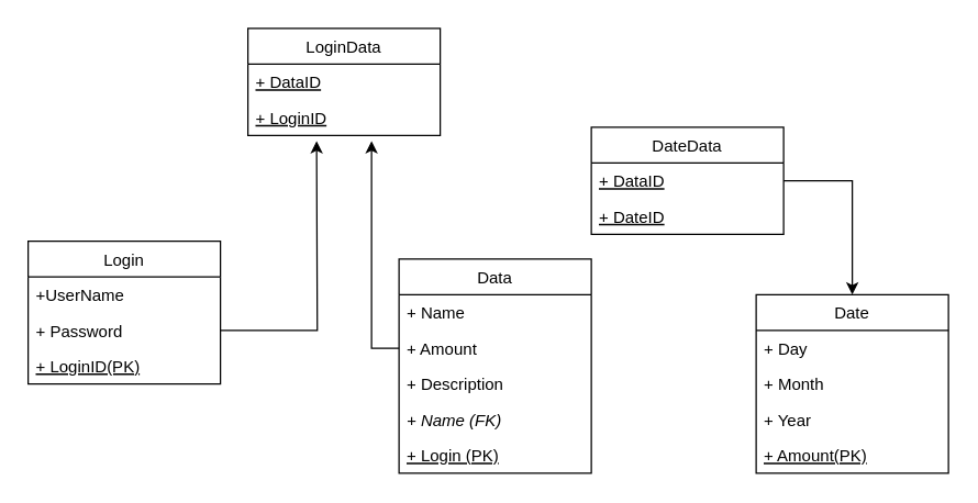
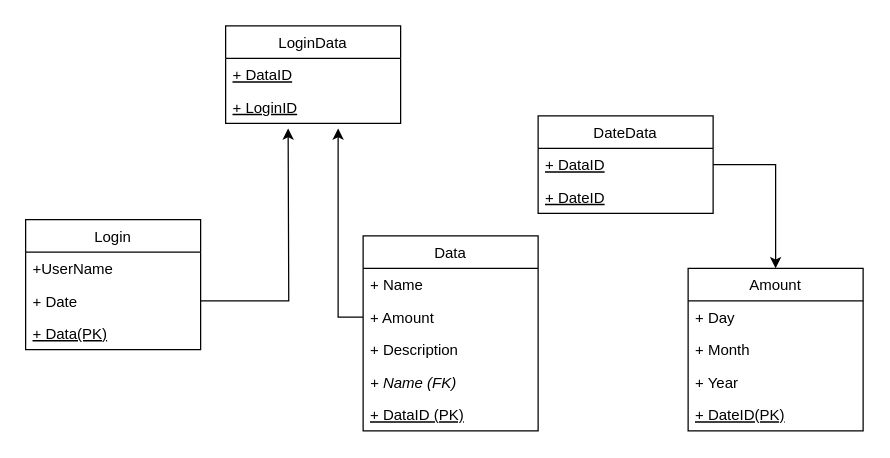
  <mxCell id="0" />
  <mxCell id="1" parent="0" />
  <mxCell id="2" value="Login" style="swimlane;fontStyle=0;childLayout=stackLayout;horizontal=1;startSize=26;fillColor=none;horizontalStack=0;resizeParent=1;resizeParentMax=0;resizeLast=0;collapsible=1;marginBottom=0;" parent="1" vertex="1"><mxGeometry x="20" y="175" width="140" height="104" as="geometry" /></mxCell>
  <mxCell id="3" value="+UserName" style="text;strokeColor=none;fillColor=none;align=left;verticalAlign=top;spacingLeft=4;spacingRight=4;overflow=hidden;rotatable=0;points=[[0,0.5],[1,0.5]];portConstraint=eastwest;" parent="2" vertex="1"><mxGeometry y="26" width="140" height="26" as="geometry" /></mxCell>
- <mxCell id="4" value="+ Password" style="text;strokeColor=none;fillColor=none;align=left;verticalAlign=top;spacingLeft=4;spacingRight=4;overflow=hidden;rotatable=0;points=[[0,0.5],[1,0.5]];portConstraint=eastwest;" parent="2" vertex="1"><mxGeometry y="52" width="140" height="26" as="geometry" /></mxCell>
- <mxCell id="5" value="+ LoginID(PK)" style="text;strokeColor=none;fillColor=none;align=left;verticalAlign=top;spacingLeft=4;spacingRight=4;overflow=hidden;rotatable=0;points=[[0,0.5],[1,0.5]];portConstraint=eastwest;fontStyle=4" parent="2" vertex="1"><mxGeometry y="78" width="140" height="26" as="geometry" /></mxCell>
+ <mxCell id="4" value="+ Date" style="text;strokeColor=none;fillColor=none;align=left;verticalAlign=top;spacingLeft=4;spacingRight=4;overflow=hidden;rotatable=0;points=[[0,0.5],[1,0.5]];portConstraint=eastwest;" parent="2" vertex="1"><mxGeometry y="52" width="140" height="26" as="geometry" /></mxCell>
+ <mxCell id="5" value="+ Data(PK)" style="text;strokeColor=none;fillColor=none;align=left;verticalAlign=top;spacingLeft=4;spacingRight=4;overflow=hidden;rotatable=0;points=[[0,0.5],[1,0.5]];portConstraint=eastwest;fontStyle=4" parent="2" vertex="1"><mxGeometry y="78" width="140" height="26" as="geometry" /></mxCell>
  <mxCell id="6" value="Data" style="swimlane;fontStyle=0;childLayout=stackLayout;horizontal=1;startSize=26;fillColor=none;horizontalStack=0;resizeParent=1;resizeParentMax=0;resizeLast=0;collapsible=1;marginBottom=0;" parent="1" vertex="1"><mxGeometry x="290" y="188" width="140" height="156" as="geometry" /></mxCell>
  <mxCell id="7" value="+ Name" style="text;strokeColor=none;fillColor=none;align=left;verticalAlign=top;spacingLeft=4;spacingRight=4;overflow=hidden;rotatable=0;points=[[0,0.5],[1,0.5]];portConstraint=eastwest;" parent="6" vertex="1"><mxGeometry y="26" width="140" height="26" as="geometry" /></mxCell>
  <mxCell id="8" value="+ Amount" style="text;strokeColor=none;fillColor=none;align=left;verticalAlign=top;spacingLeft=4;spacingRight=4;overflow=hidden;rotatable=0;points=[[0,0.5],[1,0.5]];portConstraint=eastwest;" parent="6" vertex="1"><mxGeometry y="52" width="140" height="26" as="geometry" /></mxCell>
  <mxCell id="9" value="+ Description&#10;" style="text;strokeColor=none;fillColor=none;align=left;verticalAlign=top;spacingLeft=4;spacingRight=4;overflow=hidden;rotatable=0;points=[[0,0.5],[1,0.5]];portConstraint=eastwest;" parent="6" vertex="1"><mxGeometry y="78" width="140" height="26" as="geometry" /></mxCell>
  <mxCell id="10" value="+ Name (FK)" style="text;strokeColor=none;fillColor=none;align=left;verticalAlign=top;spacingLeft=4;spacingRight=4;overflow=hidden;rotatable=0;points=[[0,0.5],[1,0.5]];portConstraint=eastwest;fontStyle=2" parent="6" vertex="1"><mxGeometry y="104" width="140" height="26" as="geometry" /></mxCell>
- <mxCell id="11" value="+ Login (PK)" style="text;strokeColor=none;fillColor=none;align=left;verticalAlign=top;spacingLeft=4;spacingRight=4;overflow=hidden;rotatable=0;points=[[0,0.5],[1,0.5]];portConstraint=eastwest;fontStyle=4" parent="6" vertex="1"><mxGeometry y="130" width="140" height="26" as="geometry" /></mxCell>
- <mxCell id="12" value="Date" style="swimlane;fontStyle=0;childLayout=stackLayout;horizontal=1;startSize=26;fillColor=none;horizontalStack=0;resizeParent=1;resizeParentMax=0;resizeLast=0;collapsible=1;marginBottom=0;" parent="1" vertex="1"><mxGeometry x="550" y="214" width="140" height="130" as="geometry" /></mxCell>
+ <mxCell id="11" value="+ DataID (PK)" style="text;strokeColor=none;fillColor=none;align=left;verticalAlign=top;spacingLeft=4;spacingRight=4;overflow=hidden;rotatable=0;points=[[0,0.5],[1,0.5]];portConstraint=eastwest;fontStyle=4" parent="6" vertex="1"><mxGeometry y="130" width="140" height="26" as="geometry" /></mxCell>
+ <mxCell id="12" value="Amount" style="swimlane;fontStyle=0;childLayout=stackLayout;horizontal=1;startSize=26;fillColor=none;horizontalStack=0;resizeParent=1;resizeParentMax=0;resizeLast=0;collapsible=1;marginBottom=0;" parent="1" vertex="1"><mxGeometry x="550" y="214" width="140" height="130" as="geometry" /></mxCell>
  <mxCell id="13" value="+ Day" style="text;strokeColor=none;fillColor=none;align=left;verticalAlign=top;spacingLeft=4;spacingRight=4;overflow=hidden;rotatable=0;points=[[0,0.5],[1,0.5]];portConstraint=eastwest;" parent="12" vertex="1"><mxGeometry y="26" width="140" height="26" as="geometry" /></mxCell>
  <mxCell id="14" value="+ Month " style="text;strokeColor=none;fillColor=none;align=left;verticalAlign=top;spacingLeft=4;spacingRight=4;overflow=hidden;rotatable=0;points=[[0,0.5],[1,0.5]];portConstraint=eastwest;" parent="12" vertex="1"><mxGeometry y="52" width="140" height="26" as="geometry" /></mxCell>
  <mxCell id="15" value="+ Year" style="text;strokeColor=none;fillColor=none;align=left;verticalAlign=top;spacingLeft=4;spacingRight=4;overflow=hidden;rotatable=0;points=[[0,0.5],[1,0.5]];portConstraint=eastwest;" parent="12" vertex="1"><mxGeometry y="78" width="140" height="26" as="geometry" /></mxCell>
- <mxCell id="16" value="+ Amount(PK)" style="text;strokeColor=none;fillColor=none;align=left;verticalAlign=top;spacingLeft=4;spacingRight=4;overflow=hidden;rotatable=0;points=[[0,0.5],[1,0.5]];portConstraint=eastwest;fontStyle=4" parent="12" vertex="1"><mxGeometry y="104" width="140" height="26" as="geometry" /></mxCell>
+ <mxCell id="16" value="+ DateID(PK)" style="text;strokeColor=none;fillColor=none;align=left;verticalAlign=top;spacingLeft=4;spacingRight=4;overflow=hidden;rotatable=0;points=[[0,0.5],[1,0.5]];portConstraint=eastwest;fontStyle=4" parent="12" vertex="1"><mxGeometry y="104" width="140" height="26" as="geometry" /></mxCell>
  <mxCell id="17" style="edgeStyle=orthogonalEdgeStyle;rounded=0;orthogonalLoop=1;jettySize=auto;html=1;exitX=1;exitY=0.5;exitDx=0;exitDy=0;" parent="1" source="4" edge="1"><mxGeometry relative="1" as="geometry"><mxPoint x="230" y="102" as="targetPoint" /></mxGeometry></mxCell>
  <mxCell id="18" style="edgeStyle=orthogonalEdgeStyle;rounded=0;orthogonalLoop=1;jettySize=auto;html=1;exitX=0;exitY=0.5;exitDx=0;exitDy=0;" parent="1" source="8" edge="1"><mxGeometry relative="1" as="geometry"><mxPoint x="270" y="102" as="targetPoint" /></mxGeometry></mxCell>
  <mxCell id="19" value="LoginData" style="swimlane;fontStyle=0;childLayout=stackLayout;horizontal=1;startSize=26;fillColor=none;horizontalStack=0;resizeParent=1;resizeParentMax=0;resizeLast=0;collapsible=1;marginBottom=0;" parent="1" vertex="1"><mxGeometry x="180" y="20" width="140" height="78" as="geometry" /></mxCell>
  <mxCell id="20" value="+ DataID" style="text;strokeColor=none;fillColor=none;align=left;verticalAlign=top;spacingLeft=4;spacingRight=4;overflow=hidden;rotatable=0;points=[[0,0.5],[1,0.5]];portConstraint=eastwest;fontStyle=4" parent="19" vertex="1"><mxGeometry y="26" width="140" height="26" as="geometry" /></mxCell>
  <mxCell id="21" value="+ LoginID" style="text;strokeColor=none;fillColor=none;align=left;verticalAlign=top;spacingLeft=4;spacingRight=4;overflow=hidden;rotatable=0;points=[[0,0.5],[1,0.5]];portConstraint=eastwest;fontStyle=4" parent="19" vertex="1"><mxGeometry y="52" width="140" height="26" as="geometry" /></mxCell>
  <mxCell id="22" value="DateData" style="swimlane;fontStyle=0;childLayout=stackLayout;horizontal=1;startSize=26;fillColor=none;horizontalStack=0;resizeParent=1;resizeParentMax=0;resizeLast=0;collapsible=1;marginBottom=0;" parent="1" vertex="1"><mxGeometry x="430" y="92" width="140" height="78" as="geometry" /></mxCell>
  <mxCell id="23" value="+ DataID" style="text;strokeColor=none;fillColor=none;align=left;verticalAlign=top;spacingLeft=4;spacingRight=4;overflow=hidden;rotatable=0;points=[[0,0.5],[1,0.5]];portConstraint=eastwest;fontStyle=4" parent="22" vertex="1"><mxGeometry y="26" width="140" height="26" as="geometry" /></mxCell>
  <mxCell id="24" value="+ DateID" style="text;strokeColor=none;fillColor=none;align=left;verticalAlign=top;spacingLeft=4;spacingRight=4;overflow=hidden;rotatable=0;points=[[0,0.5],[1,0.5]];portConstraint=eastwest;fontStyle=4" parent="22" vertex="1"><mxGeometry y="52" width="140" height="26" as="geometry" /></mxCell>
  <mxCell id="25" style="edgeStyle=orthogonalEdgeStyle;rounded=0;orthogonalLoop=1;jettySize=auto;html=1;exitX=1;exitY=0.5;exitDx=0;exitDy=0;entryX=0.5;entryY=0;entryDx=0;entryDy=0;" parent="1" source="23" target="12" edge="1"><mxGeometry relative="1" as="geometry" /></mxCell>
